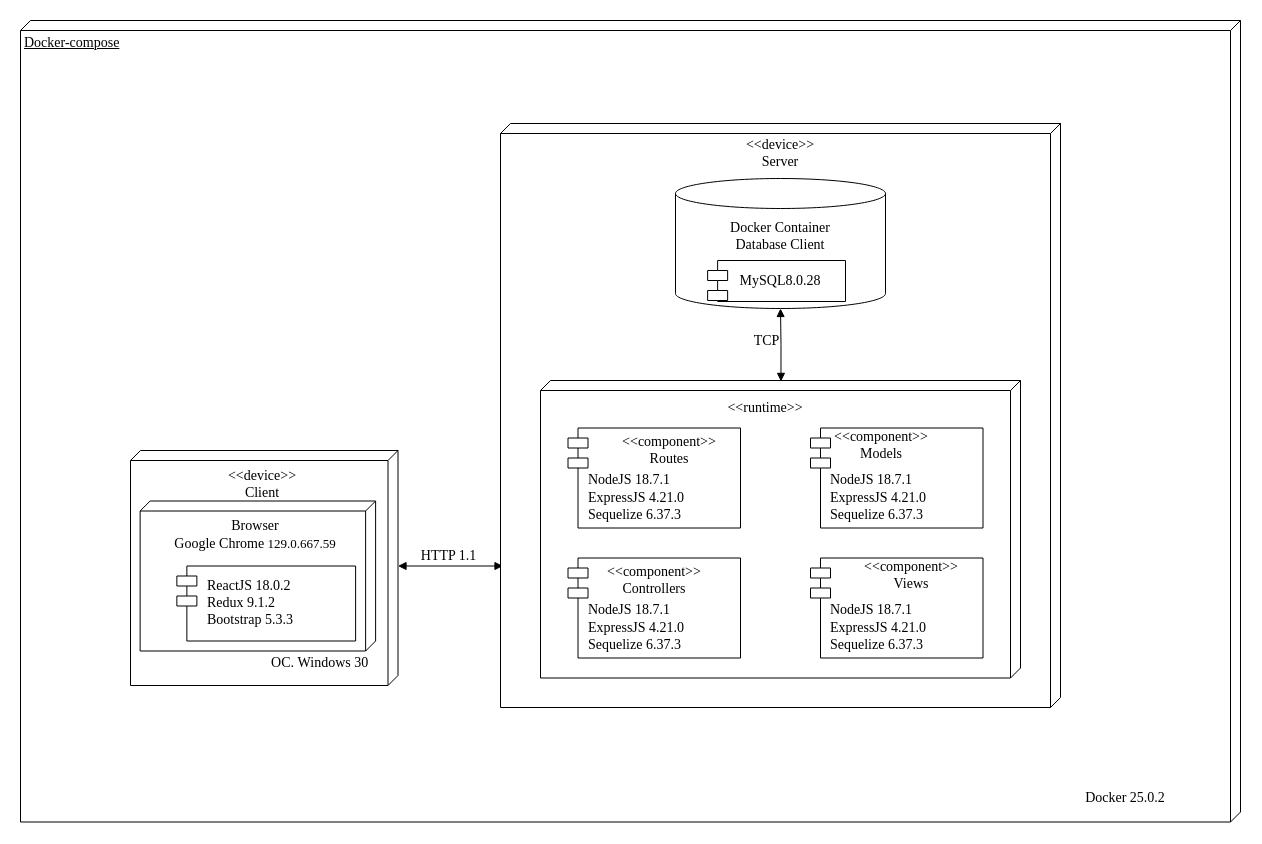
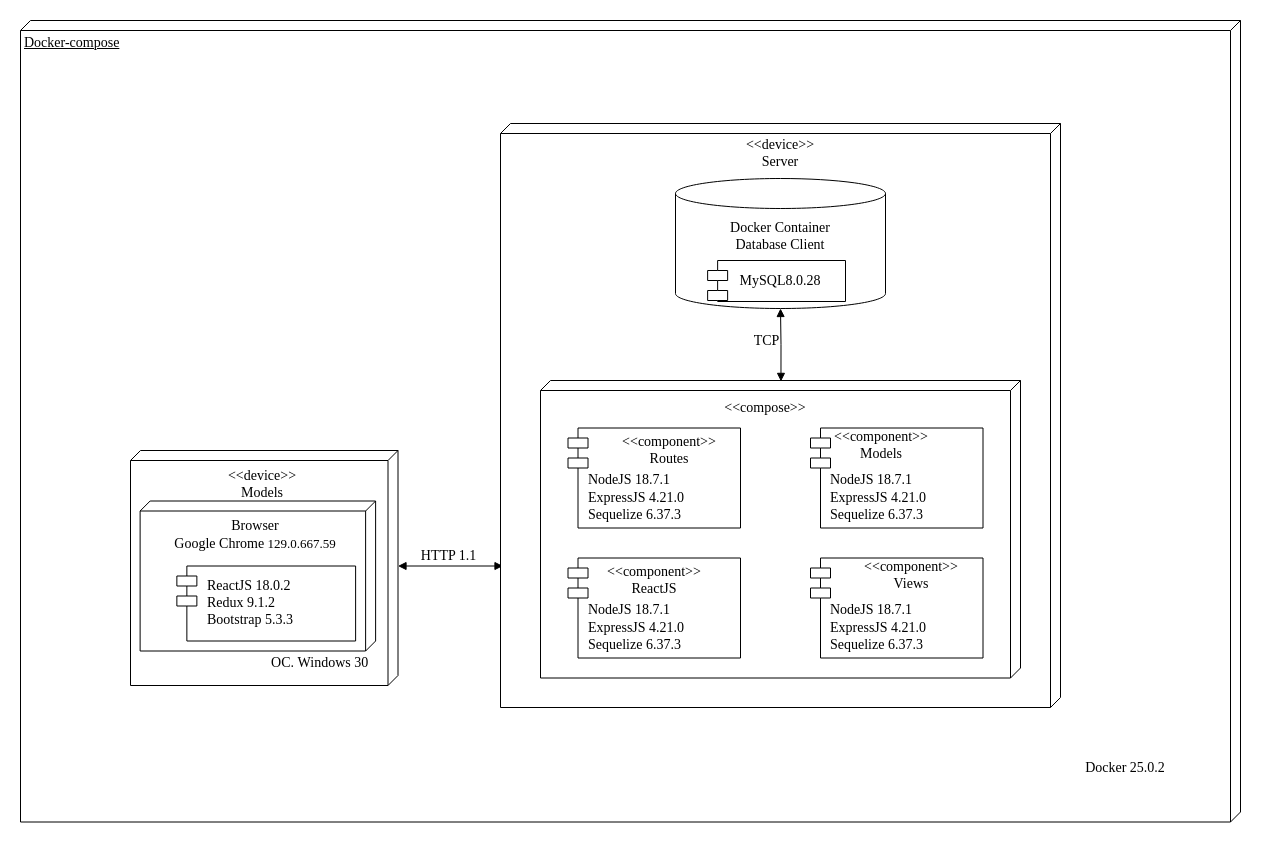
  <mxCell id="0" />
  <mxCell id="1" parent="0" />
  <mxCell id="2" value="&lt;font face=&quot;Times New Roman&quot; style=&quot;font-size: 14px;&quot;&gt;Docker-compose&lt;/font&gt;" style="verticalAlign=top;align=left;spacingTop=8;spacingLeft=2;spacingRight=12;shape=cube;size=10;direction=south;fontStyle=4;html=1;whiteSpace=wrap;" parent="1" vertex="1"><mxGeometry x="20" y="20" width="1220" height="801.5" as="geometry" /></mxCell>
- <mxCell id="3" value="&lt;font face=&quot;Times New Roman&quot; style=&quot;font-size: 14px;&quot;&gt;Docker 25.0.2&lt;/font&gt;" style="text;html=1;align=center;verticalAlign=middle;whiteSpace=wrap;rounded=0;" parent="1" vertex="1"><mxGeometry x="1050" y="782.5" width="150" height="30" as="geometry" /></mxCell>
+ <mxCell id="3" value="&lt;font face=&quot;Times New Roman&quot; style=&quot;font-size: 14px;&quot;&gt;Docker 25.0.2&lt;/font&gt;" style="text;html=1;align=center;verticalAlign=middle;whiteSpace=wrap;rounded=0;" parent="1" vertex="1"><mxGeometry x="1050" y="752.5" width="150" height="30" as="geometry" /></mxCell>
  <mxCell id="4" value="" style="verticalAlign=top;align=left;spacingTop=8;spacingLeft=2;spacingRight=12;shape=cube;size=10;direction=south;fontStyle=4;html=1;whiteSpace=wrap;" parent="1" vertex="1"><mxGeometry x="130" y="450" width="267.5" height="235" as="geometry" /></mxCell>
  <mxCell id="5" value="" style="verticalAlign=top;align=left;spacingTop=8;spacingLeft=2;spacingRight=12;shape=cube;size=10;direction=south;fontStyle=4;html=1;whiteSpace=wrap;" parent="1" vertex="1"><mxGeometry x="139.62" y="500.5" width="235.5" height="150" as="geometry" /></mxCell>
  <mxCell id="6" value="&lt;font style=&quot;font-size: 14px;&quot; face=&quot;Times New Roman&quot;&gt;Browser&lt;/font&gt;&lt;div style=&quot;font-size: 14px;&quot;&gt;&lt;font style=&quot;font-size: 14px;&quot; face=&quot;Times New Roman&quot;&gt;&lt;font style=&quot;font-size: 14px;&quot;&gt;Google Chrome&lt;/font&gt;&lt;span style=&quot;font-size: 13px;&quot;&gt;&amp;nbsp;&lt;/span&gt;&lt;/font&gt;&lt;span style=&quot;font-size: 13px; text-align: start; background-color: rgb(255, 255, 255);&quot;&gt;&lt;font face=&quot;Times New Roman&quot;&gt;129.0.667.59&lt;/font&gt;&lt;/span&gt;&lt;br&gt;&lt;/div&gt;" style="text;html=1;align=center;verticalAlign=middle;whiteSpace=wrap;rounded=0;" parent="1" vertex="1"><mxGeometry x="153" y="512" width="203.5" height="46.5" as="geometry" /></mxCell>
  <mxCell id="7" value="&lt;div style=&quot;&quot;&gt;&lt;br&gt;&lt;/div&gt;" style="shape=module;align=left;spacingLeft=20;align=center;verticalAlign=top;whiteSpace=wrap;html=1;" parent="1" vertex="1"><mxGeometry x="176.37" y="565.5" width="178.75" height="75" as="geometry" /></mxCell>
- <mxCell id="8" value="&lt;font style=&quot;font-size: 14px;&quot; face=&quot;Times New Roman&quot;&gt;&amp;lt;&amp;lt;device&amp;gt;&amp;gt;&lt;br&gt;&lt;/font&gt;&lt;div&gt;&lt;font style=&quot;font-size: 14px;&quot; face=&quot;Times New Roman&quot;&gt;Client&lt;/font&gt;&lt;/div&gt;" style="text;html=1;align=center;verticalAlign=middle;whiteSpace=wrap;rounded=0;" parent="1" vertex="1"><mxGeometry x="212.62" y="468.5" width="97.5" height="30" as="geometry" /></mxCell>
+ <mxCell id="8" value="&lt;font style=&quot;font-size: 14px;&quot; face=&quot;Times New Roman&quot;&gt;&amp;lt;&amp;lt;device&amp;gt;&amp;gt;&lt;br&gt;&lt;/font&gt;&lt;div&gt;&lt;font style=&quot;font-size: 14px;&quot; face=&quot;Times New Roman&quot;&gt;Models&lt;/font&gt;&lt;/div&gt;" style="text;html=1;align=center;verticalAlign=middle;whiteSpace=wrap;rounded=0;" parent="1" vertex="1"><mxGeometry x="212.62" y="468.5" width="97.5" height="30" as="geometry" /></mxCell>
  <mxCell id="9" value="&lt;font style=&quot;font-size: 14px;&quot; face=&quot;Times New Roman&quot;&gt;ОС. Windows 30&lt;/font&gt;" style="text;strokeColor=none;fillColor=none;align=left;verticalAlign=middle;spacingLeft=4;spacingRight=4;overflow=hidden;points=[[0,0.5],[1,0.5]];portConstraint=eastwest;rotatable=0;whiteSpace=wrap;html=1;" parent="1" vertex="1"><mxGeometry x="265.12" y="647.5" width="114" height="30" as="geometry" /></mxCell>
  <mxCell id="10" value="&lt;font face=&quot;Times New Roman&quot; style=&quot;font-size: 14px;&quot;&gt;ReactJS 18.0.2&lt;/font&gt;&lt;div&gt;&lt;font face=&quot;Times New Roman&quot;&gt;&lt;span style=&quot;font-size: 14px;&quot;&gt;Redux 9.1.2&lt;br&gt;&lt;/span&gt;&lt;/font&gt;&lt;div style=&quot;font-size: 14px;&quot;&gt;&lt;font face=&quot;PvMJpOz3pLV8ocHbTbVb&quot; style=&quot;font-size: 14px;&quot;&gt;Bootstrap 5.3.3&lt;/font&gt;&lt;/div&gt;&lt;/div&gt;" style="text;html=1;align=left;verticalAlign=middle;whiteSpace=wrap;rounded=0;" parent="1" vertex="1"><mxGeometry x="205.12" y="565.5" width="150" height="75" as="geometry" /></mxCell>
  <mxCell id="11" value="" style="endArrow=block;html=1;rounded=0;edgeStyle=orthogonalEdgeStyle;endFill=1;startArrow=block;startFill=1;exitX=0.561;exitY=0;exitDx=0;exitDy=0;exitPerimeter=0;entryX=0.56;entryY=1.002;entryDx=0;entryDy=0;entryPerimeter=0;" parent="1" edge="1"><mxGeometry width="50" height="50" relative="1" as="geometry"><mxPoint x="397.5" y="565.5" as="sourcePoint" /><mxPoint x="502.5" y="565.5" as="targetPoint" /><Array as="points" /></mxGeometry></mxCell>
  <mxCell id="12" value="&lt;font style=&quot;font-size: 14px;&quot; face=&quot;Times New Roman&quot;&gt;HTTP 1.1&lt;/font&gt;" style="edgeLabel;html=1;align=center;verticalAlign=middle;resizable=0;points=[];" parent="11" vertex="1" connectable="0"><mxGeometry x="0.076" y="1" relative="1" as="geometry"><mxPoint x="-6" y="-9" as="offset" /></mxGeometry></mxCell>
  <mxCell id="13" value="" style="verticalAlign=top;align=left;spacingTop=8;spacingLeft=2;spacingRight=12;shape=cube;size=10;direction=south;fontStyle=4;html=1;whiteSpace=wrap;" parent="1" vertex="1"><mxGeometry x="500" y="123" width="560" height="584" as="geometry" /></mxCell>
  <mxCell id="14" value="&lt;font style=&quot;font-size: 14px;&quot; face=&quot;Times New Roman&quot;&gt;&amp;lt;&amp;lt;device&amp;gt;&amp;gt;&lt;br&gt;&lt;/font&gt;&lt;div&gt;&lt;font style=&quot;font-size: 14px;&quot; face=&quot;Times New Roman&quot;&gt;Server&lt;/font&gt;&lt;span style=&quot;color: rgba(0, 0, 0, 0); font-family: monospace; font-size: 0px; text-align: start; text-wrap-mode: nowrap; background-color: initial;&quot;&gt;%3CmxGraphModel%3E%3Croot%3E%3CmxCell%20id%3D%220%22%2F%3E%3CmxCell%20id%3D%221%22%20parent%3D%220%22%2F%3E%3CmxCell%20id%3D%222%22%20value%3D%22%22%20style%3D%22shape%3Dcylinder3%3BwhiteSpace%3Dwrap%3Bhtml%3D1%3BboundedLbl%3D1%3BbackgroundOutline%3D1%3Bsize%3D15%3B%22%20vertex%3D%221%22%20parent%3D%221%22%3E%3CmxGeometry%20x%3D%22899.75%22%20y%3D%2217%22%20width%3D%22220%22%20height%3D%22140%22%20as%3D%22geometry%22%2F%3E%3C%2FmxCell%3E%3CmxCell%20id%3D%223%22%20value%3D%22%22%20style%3D%22shape%3Dmodule%3Balign%3Dleft%3BspacingLeft%3D20%3Balign%3Dcenter%3BverticalAlign%3Dtop%3BwhiteSpace%3Dwrap%3Bhtml%3D1%3B%22%20vertex%3D%221%22%20parent%3D%221%22%3E%3CmxGeometry%20x%3D%22931.88%22%20y%3D%2296%22%20width%3D%22155.75%22%20height%3D%2247.5%22%20as%3D%22geometry%22%2F%3E%3C%2FmxCell%3E%3CmxCell%20id%3D%224%22%20value%3D%22%26lt%3Bfont%20style%3D%26quot%3Bfont-size%3A%2014px%3B%26quot%3B%20face%3D%26quot%3BTimes%20New%20Roman%26quot%3B%26gt%3BDocker%20Container%26lt%3Bbr%26gt%3BDatabase%20Server%26lt%3B%2Ffont%26gt%3B%22%20style%3D%22text%3Bhtml%3D1%3Balign%3Dcenter%3BverticalAlign%3Dmiddle%3BwhiteSpace%3Dwrap%3Brounded%3D0%3B%22%20vertex%3D%221%22%20parent%3D%221%22%3E%3CmxGeometry%20x%3D%22951%22%20y%3D%2257%22%20width%3D%22107.5%22%20height%3D%2232.5%22%20as%3D%22geometry%22%2F%3E%3C%2FmxCell%3E%3CmxCell%20id%3D%225%22%20value%3D%22%26lt%3Bspan%20style%3D%26quot%3Bfont-family%3A%20%26amp%3Bquot%3BTimes%20New%20Roman%26amp%3Bquot%3B%3B%20font-size%3A%2014px%3B%26quot%3B%26gt%3BMySQL8.0.28%26lt%3B%2Fspan%26gt%3B%22%20style%3D%22text%3Bhtml%3D1%3Balign%3Dcenter%3BverticalAlign%3Dmiddle%3BwhiteSpace%3Dwrap%3Brounded%3D0%3B%22%20vertex%3D%221%22%20parent%3D%221%22%3E%3CmxGeometry%20x%3D%22972.63%22%20y%3D%22104.75%22%20width%3D%2284%22%20height%3D%2230%22%20as%3D%22geometry%22%2F%3E%3C%2FmxCell%3E%3C%2Froot%3E%3C%2FmxGraphModel%3E&lt;/span&gt;&lt;/div&gt;" style="text;html=1;align=center;verticalAlign=middle;whiteSpace=wrap;rounded=0;" parent="1" vertex="1"><mxGeometry x="731.25" y="138" width="97.5" height="29" as="geometry" /></mxCell>
  <mxCell id="15" value="" style="shape=cylinder3;whiteSpace=wrap;html=1;boundedLbl=1;backgroundOutline=1;size=15;" parent="1" vertex="1"><mxGeometry x="675" y="178" width="210" height="130" as="geometry" /></mxCell>
  <mxCell id="16" value="" style="shape=module;align=left;spacingLeft=20;align=center;verticalAlign=top;whiteSpace=wrap;html=1;" parent="1" vertex="1"><mxGeometry x="707.13" y="260" width="137.87" height="41" as="geometry" /></mxCell>
  <mxCell id="17" value="&lt;font style=&quot;font-size: 14px;&quot; face=&quot;Times New Roman&quot;&gt;Docker Container&lt;br&gt;Database Client&lt;/font&gt;" style="text;html=1;align=center;verticalAlign=middle;whiteSpace=wrap;rounded=0;" parent="1" vertex="1"><mxGeometry x="726.25" y="220" width="107.5" height="32.5" as="geometry" /></mxCell>
  <mxCell id="18" value="&lt;span style=&quot;font-family: &amp;quot;Times New Roman&amp;quot;; font-size: 14px;&quot;&gt;MySQL8.0.28&lt;/span&gt;" style="text;html=1;align=center;verticalAlign=middle;whiteSpace=wrap;rounded=0;" parent="1" vertex="1"><mxGeometry x="738" y="265.5" width="84" height="30" as="geometry" /></mxCell>
  <mxCell id="19" value="" style="verticalAlign=top;align=left;spacingTop=8;spacingLeft=2;spacingRight=12;shape=cube;size=10;direction=south;fontStyle=4;html=1;whiteSpace=wrap;" parent="1" vertex="1"><mxGeometry x="540" y="380" width="480" height="297.5" as="geometry" /></mxCell>
- <mxCell id="20" value="&lt;font face=&quot;Times New Roman&quot;&gt;&lt;span style=&quot;font-size: 14px;&quot;&gt;&amp;lt;&amp;lt;runtime&amp;gt;&amp;gt;&lt;/span&gt;&lt;/font&gt;" style="text;html=1;align=center;verticalAlign=middle;whiteSpace=wrap;rounded=0;" parent="1" vertex="1"><mxGeometry x="675" y="392.5" width="180" height="30" as="geometry" /></mxCell>
+ <mxCell id="20" value="&lt;font face=&quot;Times New Roman&quot;&gt;&lt;span style=&quot;font-size: 14px;&quot;&gt;&amp;lt;&amp;lt;compose&amp;gt;&amp;gt;&lt;/span&gt;&lt;/font&gt;" style="text;html=1;align=center;verticalAlign=middle;whiteSpace=wrap;rounded=0;" parent="1" vertex="1"><mxGeometry x="675" y="392.5" width="180" height="30" as="geometry" /></mxCell>
  <mxCell id="21" value="" style="shape=module;align=left;spacingLeft=20;align=center;verticalAlign=top;whiteSpace=wrap;html=1;" parent="1" vertex="1"><mxGeometry x="567.5" y="427.5" width="172.5" height="100" as="geometry" /></mxCell>
  <mxCell id="22" value="&lt;div style=&quot;font-size: 14px;&quot;&gt;&lt;div&gt;&lt;font style=&quot;text-wrap: nowrap;&quot; face=&quot;Times New Roman&quot;&gt;NodeJS 18.7.1&lt;/font&gt;&lt;/div&gt;&lt;div&gt;&lt;span style=&quot;font-family: oEKUUC97mD8u1FqZIiND; background-color: initial;&quot;&gt;ExpressJS 4.21.0&amp;nbsp;&lt;/span&gt;&lt;/div&gt;&lt;div&gt;&lt;font face=&quot;oEKUUC97mD8u1FqZIiND&quot;&gt;Sequelize 6.37.3&lt;/font&gt;&lt;/div&gt;&lt;/div&gt;" style="text;html=1;align=left;verticalAlign=middle;whiteSpace=wrap;rounded=0;" parent="1" vertex="1"><mxGeometry x="585.63" y="470.57" width="144.12" height="52.93" as="geometry" /></mxCell>
  <mxCell id="23" value="&lt;font face=&quot;Times New Roman&quot;&gt;&lt;span style=&quot;font-size: 14px;&quot;&gt;&amp;lt;&amp;lt;component&amp;gt;&amp;gt;&lt;/span&gt;&lt;/font&gt;&lt;div&gt;&lt;font face=&quot;Times New Roman&quot;&gt;&lt;span style=&quot;font-size: 14px;&quot;&gt;Routes&lt;/span&gt;&lt;/font&gt;&lt;/div&gt;" style="text;html=1;align=center;verticalAlign=middle;whiteSpace=wrap;rounded=0;" parent="1" vertex="1"><mxGeometry x="600.63" y="437.5" width="136.25" height="25" as="geometry" /></mxCell>
  <mxCell id="24" value="" style="shape=module;align=left;spacingLeft=20;align=center;verticalAlign=top;whiteSpace=wrap;html=1;" parent="1" vertex="1"><mxGeometry x="810" y="427.5" width="172.5" height="100" as="geometry" /></mxCell>
  <mxCell id="25" value="&lt;div style=&quot;font-size: 14px;&quot;&gt;&lt;div&gt;&lt;font style=&quot;text-wrap: nowrap;&quot; face=&quot;Times New Roman&quot;&gt;NodeJS 18.7.1&lt;/font&gt;&lt;/div&gt;&lt;div&gt;&lt;span style=&quot;font-family: oEKUUC97mD8u1FqZIiND; background-color: initial;&quot;&gt;ExpressJS 4.21.0&amp;nbsp;&lt;/span&gt;&lt;/div&gt;&lt;div&gt;&lt;font face=&quot;oEKUUC97mD8u1FqZIiND&quot;&gt;Sequelize 6.37.3&lt;/font&gt;&lt;/div&gt;&lt;/div&gt;" style="text;html=1;align=left;verticalAlign=middle;whiteSpace=wrap;rounded=0;" parent="1" vertex="1"><mxGeometry x="828.13" y="470.57" width="144.12" height="52.93" as="geometry" /></mxCell>
  <mxCell id="26" value="&lt;font face=&quot;Times New Roman&quot;&gt;&lt;span style=&quot;font-size: 14px;&quot;&gt;&amp;lt;&amp;lt;component&amp;gt;&amp;gt;&lt;/span&gt;&lt;/font&gt;&lt;div&gt;&lt;font face=&quot;Times New Roman&quot;&gt;&lt;span style=&quot;font-size: 14px;&quot;&gt;Models&lt;/span&gt;&lt;/font&gt;&lt;/div&gt;" style="text;html=1;align=center;verticalAlign=middle;whiteSpace=wrap;rounded=0;" parent="1" vertex="1"><mxGeometry x="813.13" y="432.5" width="136.25" height="25" as="geometry" /></mxCell>
  <mxCell id="27" value="" style="shape=module;align=left;spacingLeft=20;align=center;verticalAlign=top;whiteSpace=wrap;html=1;" parent="1" vertex="1"><mxGeometry x="567.5" y="557.5" width="172.5" height="100" as="geometry" /></mxCell>
  <mxCell id="28" value="&lt;div style=&quot;font-size: 14px;&quot;&gt;&lt;div&gt;&lt;font style=&quot;text-wrap: nowrap;&quot; face=&quot;Times New Roman&quot;&gt;NodeJS 18.7.1&lt;/font&gt;&lt;/div&gt;&lt;div&gt;&lt;span style=&quot;font-family: oEKUUC97mD8u1FqZIiND; background-color: initial;&quot;&gt;ExpressJS 4.21.0&amp;nbsp;&lt;/span&gt;&lt;/div&gt;&lt;div&gt;&lt;font face=&quot;oEKUUC97mD8u1FqZIiND&quot;&gt;Sequelize 6.37.3&lt;/font&gt;&lt;/div&gt;&lt;/div&gt;" style="text;html=1;align=left;verticalAlign=middle;whiteSpace=wrap;rounded=0;" parent="1" vertex="1"><mxGeometry x="585.63" y="600.57" width="144.12" height="52.93" as="geometry" /></mxCell>
- <mxCell id="29" value="&lt;font face=&quot;Times New Roman&quot;&gt;&lt;span style=&quot;font-size: 14px;&quot;&gt;&amp;lt;&amp;lt;component&amp;gt;&amp;gt;&lt;/span&gt;&lt;/font&gt;&lt;div&gt;&lt;font face=&quot;Times New Roman&quot;&gt;&lt;span style=&quot;font-size: 14px;&quot;&gt;Controllers&lt;/span&gt;&lt;/font&gt;&lt;/div&gt;" style="text;html=1;align=center;verticalAlign=middle;whiteSpace=wrap;rounded=0;" parent="1" vertex="1"><mxGeometry x="585.63" y="567.5" width="136.25" height="25" as="geometry" /></mxCell>
+ <mxCell id="29" value="&lt;font face=&quot;Times New Roman&quot;&gt;&lt;span style=&quot;font-size: 14px;&quot;&gt;&amp;lt;&amp;lt;component&amp;gt;&amp;gt;&lt;/span&gt;&lt;/font&gt;&lt;div&gt;&lt;font face=&quot;Times New Roman&quot;&gt;&lt;span style=&quot;font-size: 14px;&quot;&gt;ReactJS&lt;/span&gt;&lt;/font&gt;&lt;/div&gt;" style="text;html=1;align=center;verticalAlign=middle;whiteSpace=wrap;rounded=0;" parent="1" vertex="1"><mxGeometry x="585.63" y="567.5" width="136.25" height="25" as="geometry" /></mxCell>
  <mxCell id="30" value="" style="shape=module;align=left;spacingLeft=20;align=center;verticalAlign=top;whiteSpace=wrap;html=1;" parent="1" vertex="1"><mxGeometry x="810" y="557.5" width="172.5" height="100" as="geometry" /></mxCell>
  <mxCell id="31" value="&lt;div style=&quot;font-size: 14px;&quot;&gt;&lt;div&gt;&lt;font style=&quot;text-wrap: nowrap;&quot; face=&quot;Times New Roman&quot;&gt;NodeJS 18.7.1&lt;/font&gt;&lt;/div&gt;&lt;div&gt;&lt;span style=&quot;font-family: oEKUUC97mD8u1FqZIiND; background-color: initial;&quot;&gt;ExpressJS 4.21.0&amp;nbsp;&lt;/span&gt;&lt;/div&gt;&lt;div&gt;&lt;font face=&quot;oEKUUC97mD8u1FqZIiND&quot;&gt;Sequelize 6.37.3&lt;/font&gt;&lt;/div&gt;&lt;/div&gt;" style="text;html=1;align=left;verticalAlign=middle;whiteSpace=wrap;rounded=0;" parent="1" vertex="1"><mxGeometry x="828.13" y="600.57" width="144.12" height="52.93" as="geometry" /></mxCell>
  <mxCell id="32" value="&lt;font face=&quot;Times New Roman&quot;&gt;&lt;span style=&quot;font-size: 14px;&quot;&gt;&amp;lt;&amp;lt;component&amp;gt;&amp;gt;&lt;/span&gt;&lt;/font&gt;&lt;div&gt;&lt;font face=&quot;Times New Roman&quot;&gt;&lt;span style=&quot;font-size: 14px;&quot;&gt;Views&lt;/span&gt;&lt;/font&gt;&lt;/div&gt;" style="text;html=1;align=center;verticalAlign=middle;whiteSpace=wrap;rounded=0;" parent="1" vertex="1"><mxGeometry x="843.13" y="562.5" width="136.25" height="25" as="geometry" /></mxCell>
  <mxCell id="33" value="" style="endArrow=block;html=1;rounded=0;edgeStyle=orthogonalEdgeStyle;endFill=1;startArrow=block;startFill=1;exitX=0.003;exitY=0.499;exitDx=0;exitDy=0;exitPerimeter=0;entryX=0.5;entryY=1;entryDx=0;entryDy=0;entryPerimeter=0;" parent="1" source="19" target="15" edge="1"><mxGeometry width="50" height="50" relative="1" as="geometry"><mxPoint x="712.5" y="350" as="sourcePoint" /><mxPoint x="817.5" y="350" as="targetPoint" /><Array as="points" /></mxGeometry></mxCell>
  <mxCell id="34" value="&lt;font style=&quot;font-size: 14px;&quot; face=&quot;Times New Roman&quot;&gt;TCP&lt;/font&gt;" style="edgeLabel;html=1;align=center;verticalAlign=middle;resizable=0;points=[];" parent="1" vertex="1" connectable="0"><mxGeometry x="765.001" y="340" as="geometry" /></mxCell>
